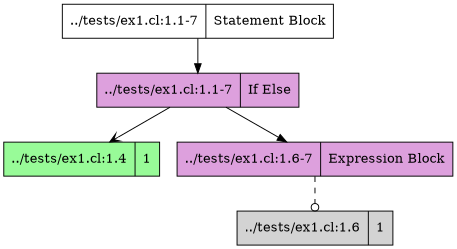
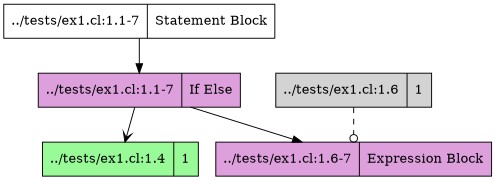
  digraph {
    node [fillcolor=plum fontcolor=black shape=record style=filled]
    edge [arrowhead=normal style=solid]
    n1 [fillcolor=white label="../tests/ex1.cl:1.1-7 | Statement Block"]
    n2 [label="../tests/ex1.cl:1.1-7 | If Else"]
    n3 [fillcolor=palegreen label="../tests/ex1.cl:1.4 | 1"]
    n4 [label="../tests/ex1.cl:1.6-7 | Expression Block"]
    n5 [fillcolor=lightgrey label="../tests/ex1.cl:1.6 | 1"]
    n1 -> n2
    n2 -> n3 [arrowhead=vee]
    n2 -> n4
-   n4 -> n5 [arrowhead=odot style=dashed]
+   n5 -> n4 [arrowhead=odot style=dashed]
  }
